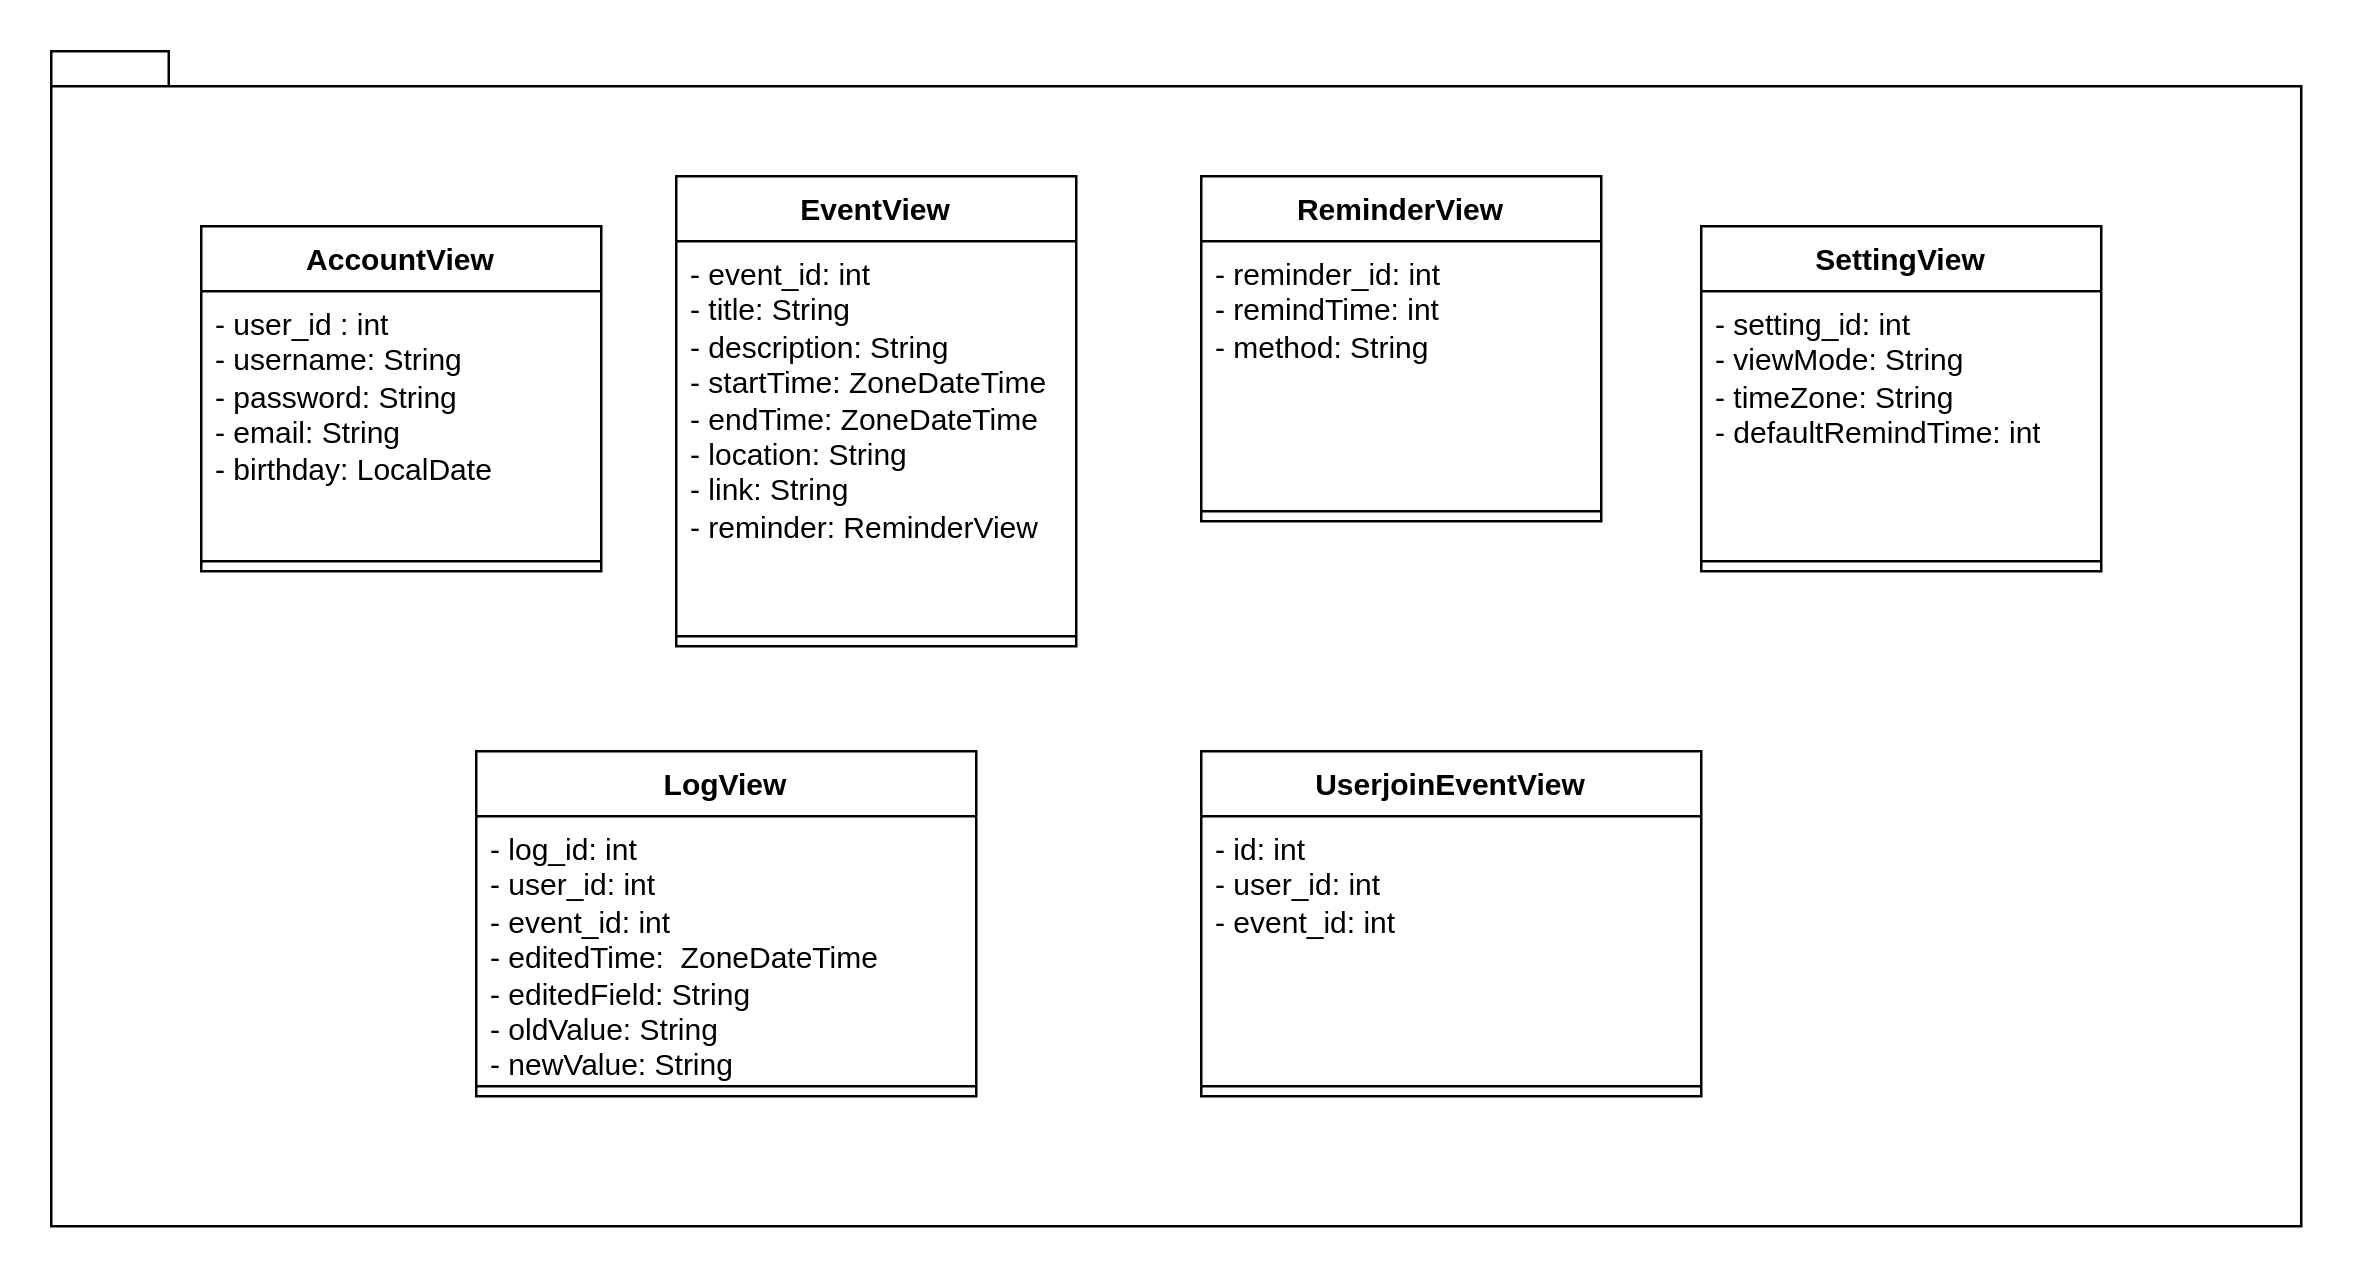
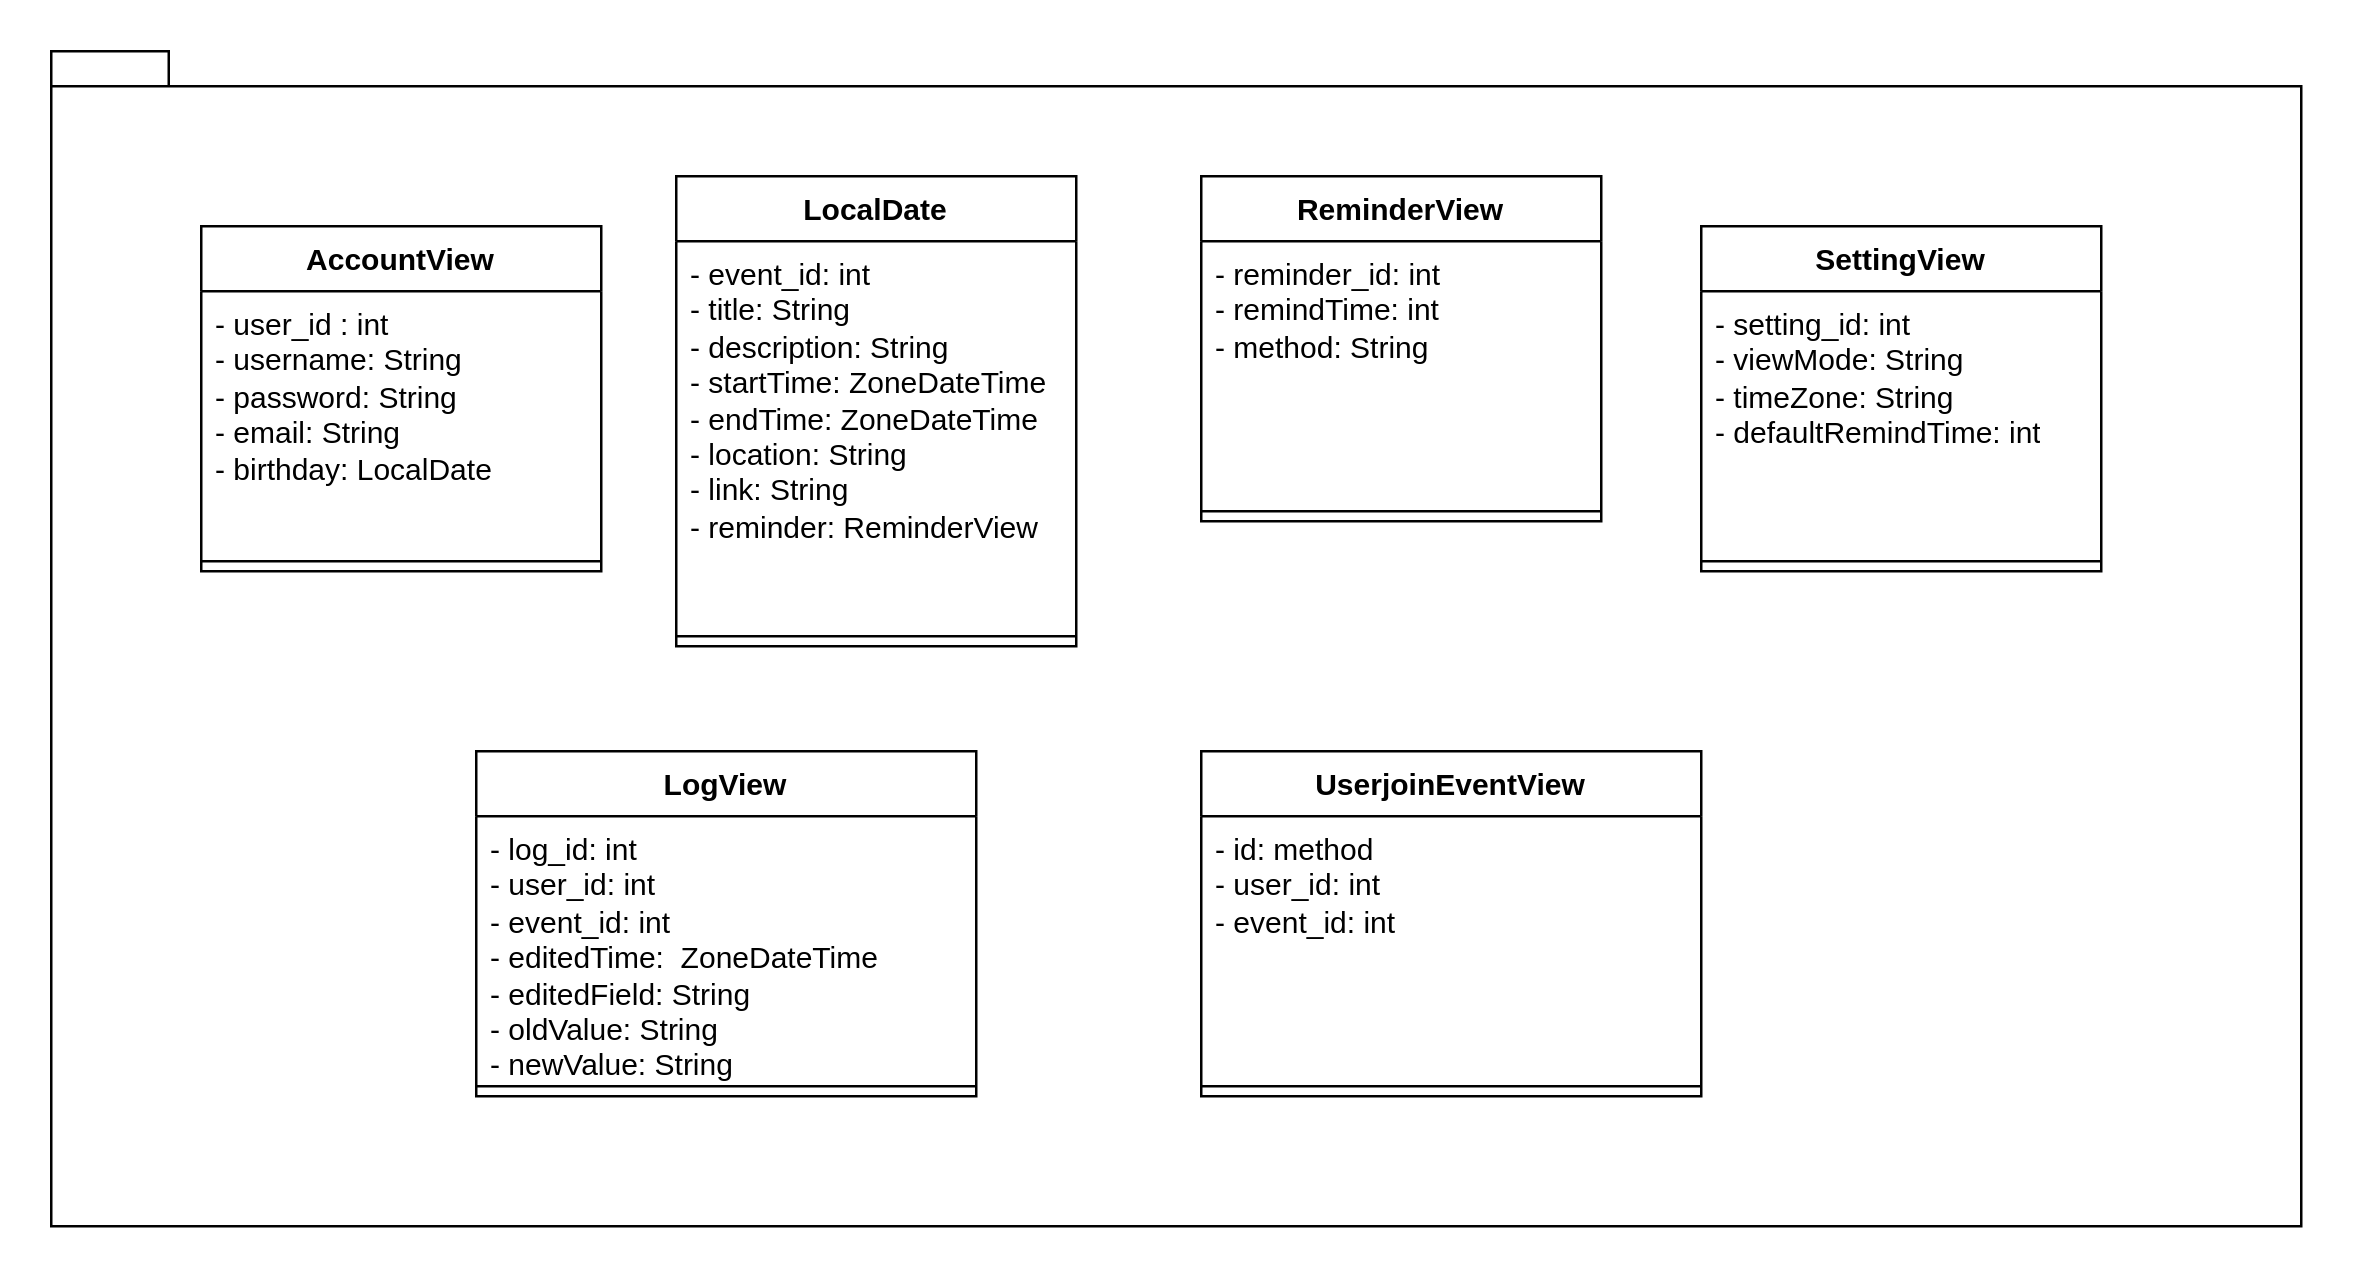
  <mxCell id="0" />
  <mxCell id="1" parent="0" />
  <mxCell id="2" value="" style="shape=folder;fontStyle=1;spacingTop=10;tabWidth=40;tabHeight=14;tabPosition=left;html=1;whiteSpace=wrap;" vertex="1" parent="1"><mxGeometry x="20" y="20" width="900" height="470" as="geometry" /></mxCell>
  <mxCell id="3" value="AccountView" style="swimlane;fontStyle=1;align=center;verticalAlign=top;childLayout=stackLayout;horizontal=1;startSize=26;horizontalStack=0;resizeParent=1;resizeParentMax=0;resizeLast=0;collapsible=1;marginBottom=0;whiteSpace=wrap;html=1;" vertex="1" parent="1"><mxGeometry x="80" y="90" width="160" height="138" as="geometry" /></mxCell>
  <mxCell id="4" value="&lt;div&gt;- user_id : int&lt;/div&gt;-&amp;nbsp;&lt;span style=&quot;background-color: transparent; color: light-dark(rgb(0, 0, 0), rgb(255, 255, 255));&quot;&gt;username: String&lt;/span&gt;&lt;div&gt;&lt;div&gt;- password: String&lt;/div&gt;&lt;div&gt;- email: String&lt;/div&gt;&lt;div&gt;- birthday: LocalDate&lt;/div&gt;&lt;div&gt;&lt;br&gt;&lt;/div&gt;&lt;/div&gt;" style="text;strokeColor=none;fillColor=none;align=left;verticalAlign=top;spacingLeft=4;spacingRight=4;overflow=hidden;rotatable=0;points=[[0,0.5],[1,0.5]];portConstraint=eastwest;whiteSpace=wrap;html=1;" vertex="1" parent="3"><mxGeometry y="26" width="160" height="104" as="geometry" /></mxCell>
  <mxCell id="5" value="" style="line;strokeWidth=1;fillColor=none;align=left;verticalAlign=middle;spacingTop=-1;spacingLeft=3;spacingRight=3;rotatable=0;labelPosition=right;points=[];portConstraint=eastwest;strokeColor=inherit;" vertex="1" parent="3"><mxGeometry y="130" width="160" height="8" as="geometry" /></mxCell>
- <mxCell id="6" value="EventView" style="swimlane;fontStyle=1;align=center;verticalAlign=top;childLayout=stackLayout;horizontal=1;startSize=26;horizontalStack=0;resizeParent=1;resizeParentMax=0;resizeLast=0;collapsible=1;marginBottom=0;whiteSpace=wrap;html=1;" vertex="1" parent="1"><mxGeometry x="270" y="70" width="160" height="188" as="geometry" /></mxCell>
+ <mxCell id="6" value="LocalDate" style="swimlane;fontStyle=1;align=center;verticalAlign=top;childLayout=stackLayout;horizontal=1;startSize=26;horizontalStack=0;resizeParent=1;resizeParentMax=0;resizeLast=0;collapsible=1;marginBottom=0;whiteSpace=wrap;html=1;" vertex="1" parent="1"><mxGeometry x="270" y="70" width="160" height="188" as="geometry" /></mxCell>
  <mxCell id="7" value="&lt;div&gt;- event_id: int&lt;/div&gt;&lt;div&gt;- title: String&lt;/div&gt;&lt;div&gt;- description: String&lt;/div&gt;&lt;div&gt;- startTime: ZoneDateTime&lt;/div&gt;&lt;div&gt;- endTime: ZoneDateTime&lt;/div&gt;&lt;div&gt;- location: String&lt;/div&gt;&lt;div&gt;- link: String&lt;/div&gt;&lt;div&gt;- reminder: ReminderView&lt;/div&gt;&lt;div&gt;&lt;br&gt;&lt;/div&gt;" style="text;strokeColor=none;fillColor=none;align=left;verticalAlign=top;spacingLeft=4;spacingRight=4;overflow=hidden;rotatable=0;points=[[0,0.5],[1,0.5]];portConstraint=eastwest;whiteSpace=wrap;html=1;" vertex="1" parent="6"><mxGeometry y="26" width="160" height="154" as="geometry" /></mxCell>
  <mxCell id="8" value="" style="line;strokeWidth=1;fillColor=none;align=left;verticalAlign=middle;spacingTop=-1;spacingLeft=3;spacingRight=3;rotatable=0;labelPosition=right;points=[];portConstraint=eastwest;strokeColor=inherit;" vertex="1" parent="6"><mxGeometry y="180" width="160" height="8" as="geometry" /></mxCell>
  <mxCell id="9" value="ReminderView" style="swimlane;fontStyle=1;align=center;verticalAlign=top;childLayout=stackLayout;horizontal=1;startSize=26;horizontalStack=0;resizeParent=1;resizeParentMax=0;resizeLast=0;collapsible=1;marginBottom=0;whiteSpace=wrap;html=1;" vertex="1" parent="1"><mxGeometry x="480" y="70" width="160" height="138" as="geometry" /></mxCell>
  <mxCell id="10" value="&lt;div&gt;- reminder_id: int&lt;/div&gt;&lt;div&gt;- remindTime: int&lt;/div&gt;&lt;div&gt;- method: String&lt;/div&gt;" style="text;strokeColor=none;fillColor=none;align=left;verticalAlign=top;spacingLeft=4;spacingRight=4;overflow=hidden;rotatable=0;points=[[0,0.5],[1,0.5]];portConstraint=eastwest;whiteSpace=wrap;html=1;" vertex="1" parent="9"><mxGeometry y="26" width="160" height="104" as="geometry" /></mxCell>
  <mxCell id="11" value="" style="line;strokeWidth=1;fillColor=none;align=left;verticalAlign=middle;spacingTop=-1;spacingLeft=3;spacingRight=3;rotatable=0;labelPosition=right;points=[];portConstraint=eastwest;strokeColor=inherit;" vertex="1" parent="9"><mxGeometry y="130" width="160" height="8" as="geometry" /></mxCell>
  <mxCell id="12" value="SettingView" style="swimlane;fontStyle=1;align=center;verticalAlign=top;childLayout=stackLayout;horizontal=1;startSize=26;horizontalStack=0;resizeParent=1;resizeParentMax=0;resizeLast=0;collapsible=1;marginBottom=0;whiteSpace=wrap;html=1;" vertex="1" parent="1"><mxGeometry x="680" y="90" width="160" height="138" as="geometry" /></mxCell>
  <mxCell id="13" value="&lt;div&gt;- setting_id: int&lt;/div&gt;&lt;div&gt;- viewMode: String&lt;/div&gt;&lt;div&gt;- timeZone: String&lt;/div&gt;&lt;div&gt;- defaultRemindTime: int&lt;/div&gt;" style="text;strokeColor=none;fillColor=none;align=left;verticalAlign=top;spacingLeft=4;spacingRight=4;overflow=hidden;rotatable=0;points=[[0,0.5],[1,0.5]];portConstraint=eastwest;whiteSpace=wrap;html=1;" vertex="1" parent="12"><mxGeometry y="26" width="160" height="104" as="geometry" /></mxCell>
  <mxCell id="14" value="" style="line;strokeWidth=1;fillColor=none;align=left;verticalAlign=middle;spacingTop=-1;spacingLeft=3;spacingRight=3;rotatable=0;labelPosition=right;points=[];portConstraint=eastwest;strokeColor=inherit;" vertex="1" parent="12"><mxGeometry y="130" width="160" height="8" as="geometry" /></mxCell>
  <mxCell id="15" value="LogView" style="swimlane;fontStyle=1;align=center;verticalAlign=top;childLayout=stackLayout;horizontal=1;startSize=26;horizontalStack=0;resizeParent=1;resizeParentMax=0;resizeLast=0;collapsible=1;marginBottom=0;whiteSpace=wrap;html=1;" vertex="1" parent="1"><mxGeometry x="190" y="300" width="200" height="138" as="geometry" /></mxCell>
  <mxCell id="16" value="&lt;div&gt;- log_id: int&lt;/div&gt;&lt;div&gt;- user_id: int&lt;/div&gt;&lt;div&gt;- event_id: int&lt;/div&gt;&lt;div&gt;- editedTime:&amp;nbsp; ZoneDateTime&lt;/div&gt;&lt;div&gt;- editedField: String&lt;/div&gt;&lt;div&gt;- oldValue: String&lt;/div&gt;&lt;div&gt;- newValue: String&lt;/div&gt;&lt;div&gt;&lt;br&gt;&lt;/div&gt;" style="text;strokeColor=none;fillColor=none;align=left;verticalAlign=top;spacingLeft=4;spacingRight=4;overflow=hidden;rotatable=0;points=[[0,0.5],[1,0.5]];portConstraint=eastwest;whiteSpace=wrap;html=1;" vertex="1" parent="15"><mxGeometry y="26" width="200" height="104" as="geometry" /></mxCell>
  <mxCell id="17" value="" style="line;strokeWidth=1;fillColor=none;align=left;verticalAlign=middle;spacingTop=-1;spacingLeft=3;spacingRight=3;rotatable=0;labelPosition=right;points=[];portConstraint=eastwest;strokeColor=inherit;" vertex="1" parent="15"><mxGeometry y="130" width="200" height="8" as="geometry" /></mxCell>
  <mxCell id="18" value="UserjoinEventView" style="swimlane;fontStyle=1;align=center;verticalAlign=top;childLayout=stackLayout;horizontal=1;startSize=26;horizontalStack=0;resizeParent=1;resizeParentMax=0;resizeLast=0;collapsible=1;marginBottom=0;whiteSpace=wrap;html=1;" vertex="1" parent="1"><mxGeometry x="480" y="300" width="200" height="138" as="geometry" /></mxCell>
- <mxCell id="19" value="&lt;div&gt;- id: int&lt;/div&gt;&lt;div&gt;- user_id: int&lt;/div&gt;&lt;div&gt;- event_id: int&lt;/div&gt;" style="text;strokeColor=none;fillColor=none;align=left;verticalAlign=top;spacingLeft=4;spacingRight=4;overflow=hidden;rotatable=0;points=[[0,0.5],[1,0.5]];portConstraint=eastwest;whiteSpace=wrap;html=1;" vertex="1" parent="18"><mxGeometry y="26" width="200" height="104" as="geometry" /></mxCell>
+ <mxCell id="19" value="&lt;div&gt;- id: method&lt;/div&gt;&lt;div&gt;- user_id: int&lt;/div&gt;&lt;div&gt;- event_id: int&lt;/div&gt;" style="text;strokeColor=none;fillColor=none;align=left;verticalAlign=top;spacingLeft=4;spacingRight=4;overflow=hidden;rotatable=0;points=[[0,0.5],[1,0.5]];portConstraint=eastwest;whiteSpace=wrap;html=1;" vertex="1" parent="18"><mxGeometry y="26" width="200" height="104" as="geometry" /></mxCell>
  <mxCell id="20" value="" style="line;strokeWidth=1;fillColor=none;align=left;verticalAlign=middle;spacingTop=-1;spacingLeft=3;spacingRight=3;rotatable=0;labelPosition=right;points=[];portConstraint=eastwest;strokeColor=inherit;" vertex="1" parent="18"><mxGeometry y="130" width="200" height="8" as="geometry" /></mxCell>
